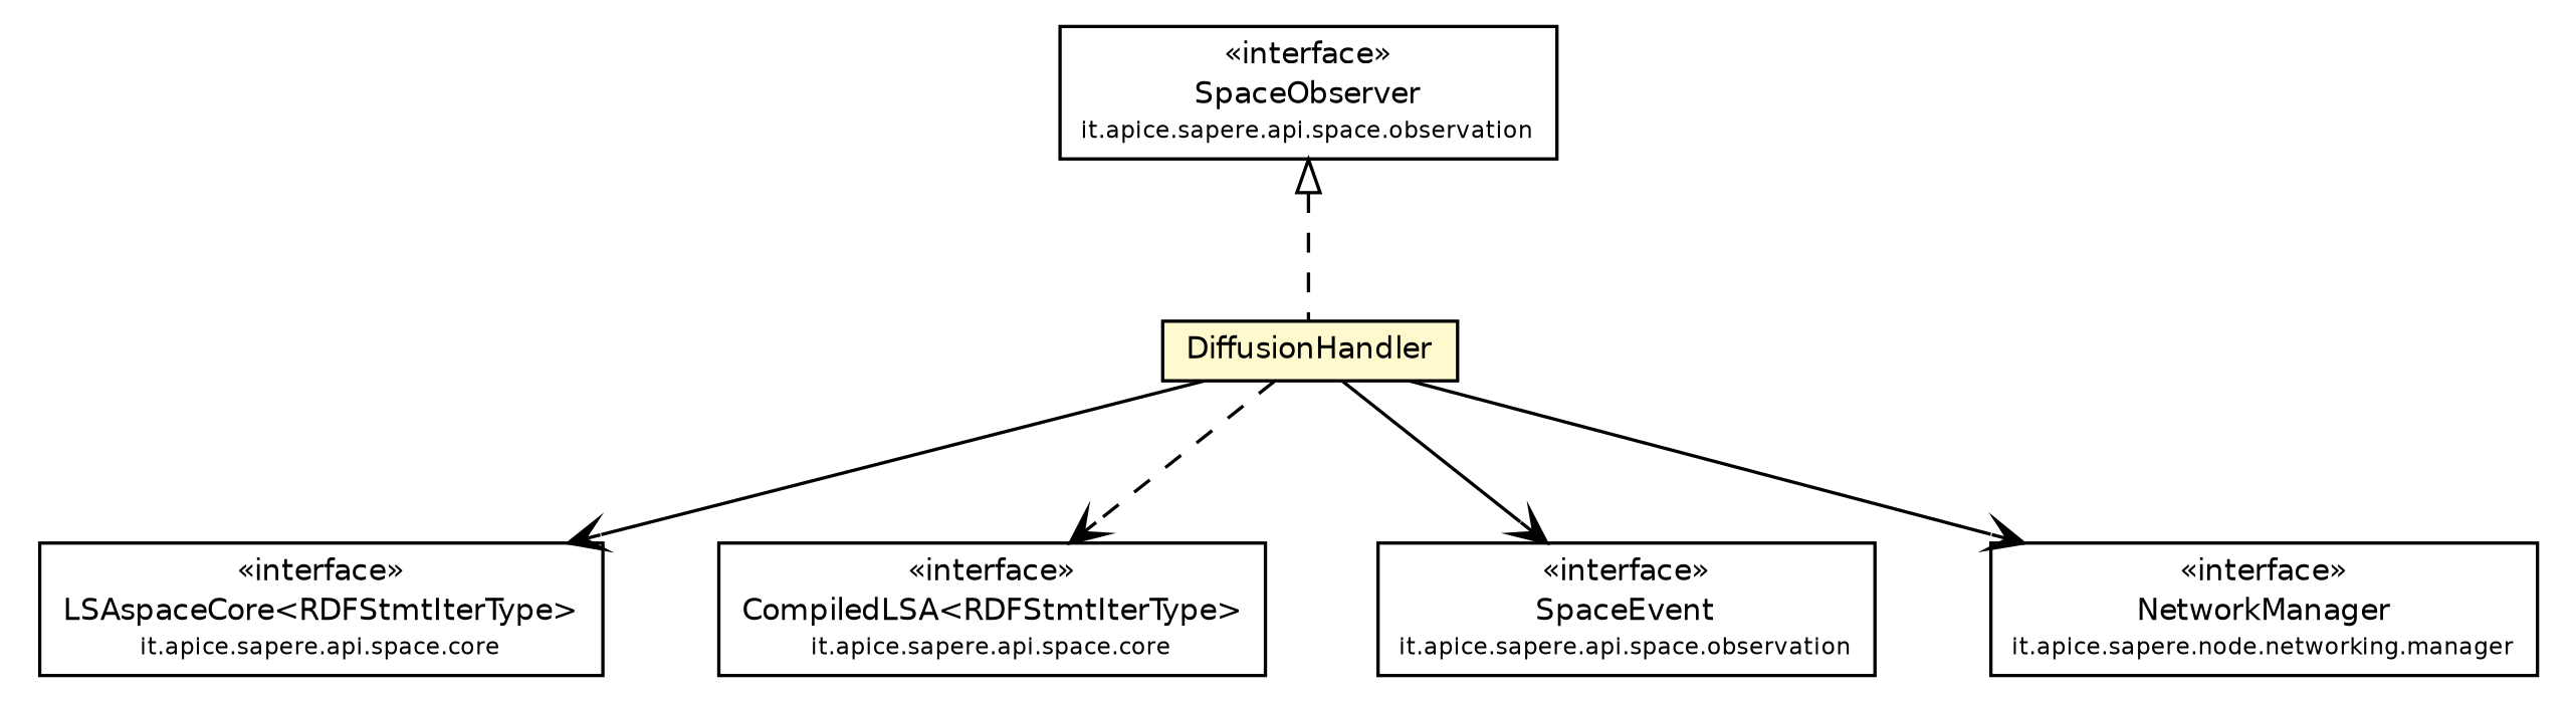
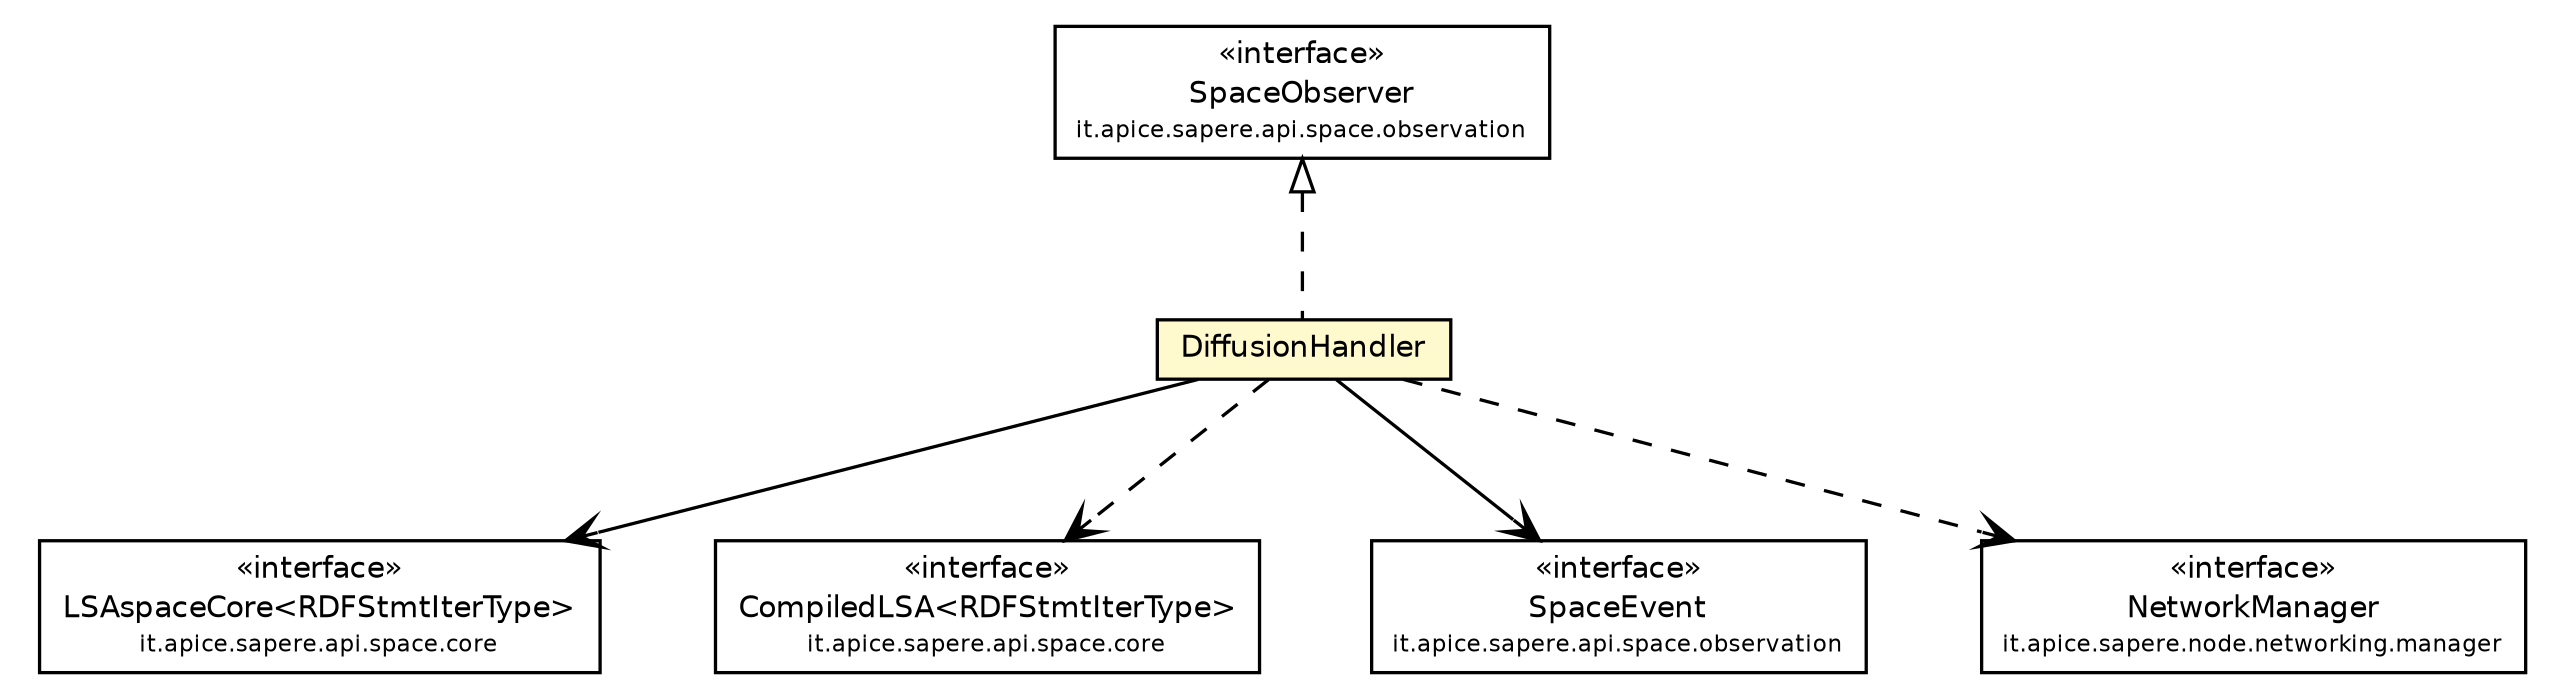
  digraph {
    node [fontcolor=black fontname=Helvetica fontsize=9.0 shape=plaintext]
    edge [fontname=Helvetica fontsize=10.0 headport=p labelfontname=Helvetica labelfontsize=10 tailport=p arrowhead=open color=black fontcolor=black]
    n1 [label=<<table border="0" cellborder="1" cellspacing="0" cellpadding="2" port="p" href="../../api/space/core/LSAspaceCore.html"> 		<tr><td><table border="0" cellspacing="0" cellpadding="1"> 			<tr><td> &laquo;interface&raquo; </td></tr> 			<tr><td> LSAspaceCore&lt;RDFStmtIterType&gt; </td></tr> 			<tr><td><font point-size="7.0"> it.apice.sapere.api.space.core </font></td></tr> 		</table></td></tr> 		</table>>]
    n2 [label=<<table border="0" cellborder="1" cellspacing="0" cellpadding="2" port="p" href="../../api/space/observation/SpaceObserver.html"> 		<tr><td><table border="0" cellspacing="0" cellpadding="1"> 			<tr><td> &laquo;interface&raquo; </td></tr> 			<tr><td> SpaceObserver </td></tr> 			<tr><td><font point-size="7.0"> it.apice.sapere.api.space.observation </font></td></tr> 		</table></td></tr> 		</table>>]
    n3 [label=<<table border="0" cellborder="1" cellspacing="0" cellpadding="2" port="p" bgcolor="lemonChiffon" href="./DiffusionHandler.html"> 		<tr><td><table border="0" cellspacing="0" cellpadding="1"> 			<tr><td> DiffusionHandler </td></tr> 		</table></td></tr> 		</table>>]
    n4 [label=<<table border="0" cellborder="1" cellspacing="0" cellpadding="2" port="p" href="../../api/space/core/CompiledLSA.html"> 		<tr><td><table border="0" cellspacing="0" cellpadding="1"> 			<tr><td> &laquo;interface&raquo; </td></tr> 			<tr><td> CompiledLSA&lt;RDFStmtIterType&gt; </td></tr> 			<tr><td><font point-size="7.0"> it.apice.sapere.api.space.core </font></td></tr> 		</table></td></tr> 		</table>>]
    n5 [label=<<table border="0" cellborder="1" cellspacing="0" cellpadding="2" port="p" href="../../api/space/observation/SpaceEvent.html"> 		<tr><td><table border="0" cellspacing="0" cellpadding="1"> 			<tr><td> &laquo;interface&raquo; </td></tr> 			<tr><td> SpaceEvent </td></tr> 			<tr><td><font point-size="7.0"> it.apice.sapere.api.space.observation </font></td></tr> 		</table></td></tr> 		</table>>]
    n6 [label=<<table border="0" cellborder="1" cellspacing="0" cellpadding="2" port="p" href="../../node/networking/manager/NetworkManager.html"> 		<tr><td><table border="0" cellspacing="0" cellpadding="1"> 			<tr><td> &laquo;interface&raquo; </td></tr> 			<tr><td> NetworkManager </td></tr> 			<tr><td><font point-size="7.0"> it.apice.sapere.node.networking.manager </font></td></tr> 		</table></td></tr> 		</table>>]
    n2 -> n3 [arrowtail=empty dir=back fontsize=10 style=dashed arrowhead="" color="" fontcolor=""]
    n3 -> n1
    n3 -> n4 [style=dashed]
    n3 -> n5 [style=solid]
-   n3 -> n6
+   n3 -> n6 [style=dashed]
  }
